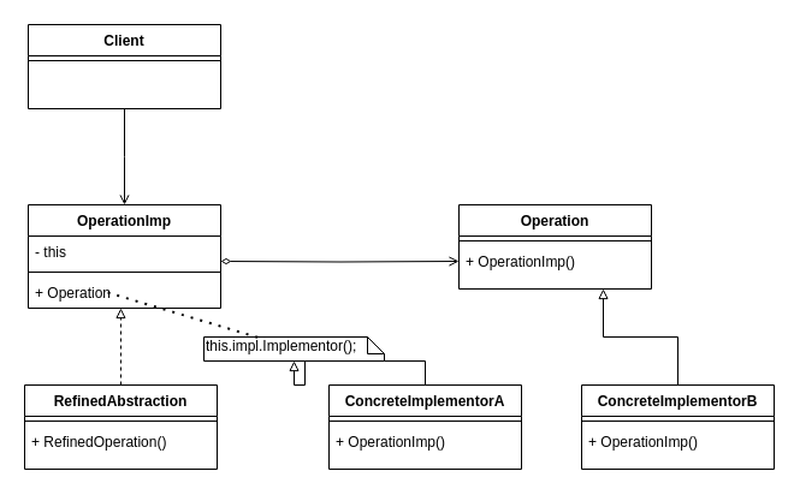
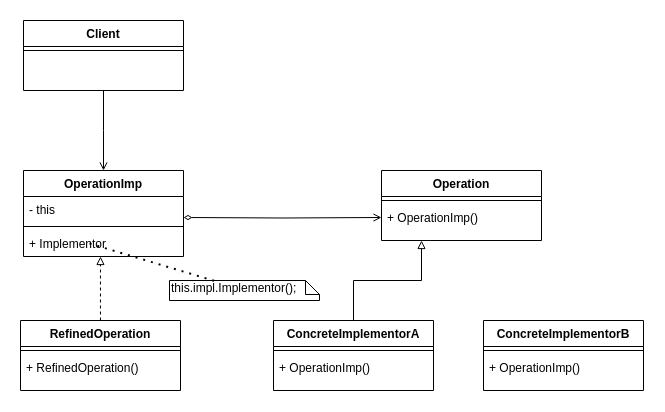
  <mxCell id="0" />
  <mxCell id="1" parent="0" />
  <mxCell id="2" style="edgeStyle=orthogonalEdgeStyle;rounded=0;orthogonalLoop=1;jettySize=auto;html=1;endArrow=block;endFill=0;entryX=0.481;entryY=1;entryDx=0;entryDy=0;entryPerimeter=0;dashed=1;" edge="1" parent="1" source="16" target="25"><mxGeometry relative="1" as="geometry"><mxPoint x="19" y="280" as="targetPoint" /></mxGeometry></mxCell>
- <mxCell id="3" style="edgeStyle=orthogonalEdgeStyle;rounded=0;orthogonalLoop=1;jettySize=auto;html=1;endArrow=block;endFill=0;" edge="1" parent="1" source="7" target="21"><mxGeometry relative="1" as="geometry" /></mxCell>
- <mxCell id="4" style="edgeStyle=orthogonalEdgeStyle;rounded=0;orthogonalLoop=1;jettySize=auto;html=1;entryX=0.75;entryY=1;entryDx=0;entryDy=0;endArrow=block;endFill=0;" edge="1" parent="1" source="10" target="13"><mxGeometry relative="1" as="geometry" /></mxCell>
+ <mxCell id="3" style="edgeStyle=orthogonalEdgeStyle;rounded=0;orthogonalLoop=1;jettySize=auto;html=1;entryX=0.25;entryY=1;entryDx=0;entryDy=0;endArrow=block;endFill=0;" edge="1" parent="1" source="7" target="13"><mxGeometry relative="1" as="geometry" /></mxCell>
  <mxCell id="5" style="edgeStyle=orthogonalEdgeStyle;rounded=0;orthogonalLoop=1;jettySize=auto;html=1;endArrow=open;endFill=0;startArrow=diamondThin;startFill=0;" edge="1" parent="1" target="15"><mxGeometry relative="1" as="geometry"><mxPoint x="183" y="217" as="sourcePoint" /></mxGeometry></mxCell>
  <mxCell id="6" style="edgeStyle=orthogonalEdgeStyle;rounded=0;orthogonalLoop=1;jettySize=auto;html=1;entryX=0.5;entryY=0;entryDx=0;entryDy=0;startArrow=none;startFill=0;endArrow=open;endFill=0;" edge="1" parent="1" source="19"><mxGeometry relative="1" as="geometry"><mxPoint x="103" y="170" as="targetPoint" /></mxGeometry></mxCell>
  <mxCell id="7" value="ConcreteImplementorA" style="swimlane;fontStyle=1;align=center;verticalAlign=top;childLayout=stackLayout;horizontal=1;startSize=26;horizontalStack=0;resizeParent=1;resizeLast=0;collapsible=1;marginBottom=0;rounded=0;shadow=0;strokeWidth=1;" vertex="1" parent="1" treatAsSingle="0"><mxGeometry x="273" y="320" width="160" height="70" as="geometry"><mxRectangle x="340" y="380" width="170" height="26" as="alternateBounds" /></mxGeometry></mxCell>
  <mxCell id="8" value="" style="line;html=1;strokeWidth=1;align=left;verticalAlign=middle;spacingTop=-1;spacingLeft=3;spacingRight=3;rotatable=0;labelPosition=right;points=[];portConstraint=eastwest;" vertex="1" parent="7"><mxGeometry y="26" width="160" height="8" as="geometry" /></mxCell>
  <mxCell id="9" value="+ OperationImp()" style="text;align=left;verticalAlign=top;spacingLeft=4;spacingRight=4;overflow=hidden;rotatable=0;points=[[0,0.5],[1,0.5]];portConstraint=eastwest;" vertex="1" parent="7"><mxGeometry y="34" width="160" height="26" as="geometry" /></mxCell>
  <mxCell id="10" value="ConcreteImplementorB" style="swimlane;fontStyle=1;align=center;verticalAlign=top;childLayout=stackLayout;horizontal=1;startSize=26;horizontalStack=0;resizeParent=1;resizeLast=0;collapsible=1;marginBottom=0;rounded=0;shadow=0;strokeWidth=1;" vertex="1" parent="1" treatAsSingle="0"><mxGeometry x="483" y="320" width="160" height="70" as="geometry"><mxRectangle x="340" y="380" width="170" height="26" as="alternateBounds" /></mxGeometry></mxCell>
  <mxCell id="11" value="" style="line;html=1;strokeWidth=1;align=left;verticalAlign=middle;spacingTop=-1;spacingLeft=3;spacingRight=3;rotatable=0;labelPosition=right;points=[];portConstraint=eastwest;" vertex="1" parent="10"><mxGeometry y="26" width="160" height="8" as="geometry" /></mxCell>
  <mxCell id="12" value="+ OperationImp()" style="text;align=left;verticalAlign=top;spacingLeft=4;spacingRight=4;overflow=hidden;rotatable=0;points=[[0,0.5],[1,0.5]];portConstraint=eastwest;" vertex="1" parent="10"><mxGeometry y="34" width="160" height="26" as="geometry" /></mxCell>
  <mxCell id="13" value="Operation" style="swimlane;fontStyle=1;align=center;verticalAlign=top;childLayout=stackLayout;horizontal=1;startSize=26;horizontalStack=0;resizeParent=1;resizeLast=0;collapsible=1;marginBottom=0;rounded=0;shadow=0;strokeWidth=1;" vertex="1" parent="1" treatAsSingle="0"><mxGeometry x="381" y="170" width="160" height="70" as="geometry"><mxRectangle x="340" y="380" width="170" height="26" as="alternateBounds" /></mxGeometry></mxCell>
  <mxCell id="14" value="" style="line;html=1;strokeWidth=1;align=left;verticalAlign=middle;spacingTop=-1;spacingLeft=3;spacingRight=3;rotatable=0;labelPosition=right;points=[];portConstraint=eastwest;" vertex="1" parent="13"><mxGeometry y="26" width="160" height="8" as="geometry" /></mxCell>
  <mxCell id="15" value="+ OperationImp()" style="text;align=left;verticalAlign=top;spacingLeft=4;spacingRight=4;overflow=hidden;rotatable=0;points=[[0,0.5],[1,0.5]];portConstraint=eastwest;" vertex="1" parent="13"><mxGeometry y="34" width="160" height="26" as="geometry" /></mxCell>
- <mxCell id="16" value="RefinedAbstraction" style="swimlane;fontStyle=1;align=center;verticalAlign=top;childLayout=stackLayout;horizontal=1;startSize=26;horizontalStack=0;resizeParent=1;resizeLast=0;collapsible=1;marginBottom=0;rounded=0;shadow=0;strokeWidth=1;" vertex="1" parent="1" treatAsSingle="0"><mxGeometry x="20" y="320" width="160" height="70" as="geometry"><mxRectangle x="340" y="380" width="170" height="26" as="alternateBounds" /></mxGeometry></mxCell>
+ <mxCell id="16" value="RefinedOperation" style="swimlane;fontStyle=1;align=center;verticalAlign=top;childLayout=stackLayout;horizontal=1;startSize=26;horizontalStack=0;resizeParent=1;resizeLast=0;collapsible=1;marginBottom=0;rounded=0;shadow=0;strokeWidth=1;" vertex="1" parent="1" treatAsSingle="0"><mxGeometry x="20" y="320" width="160" height="70" as="geometry"><mxRectangle x="340" y="380" width="170" height="26" as="alternateBounds" /></mxGeometry></mxCell>
  <mxCell id="17" value="" style="line;html=1;strokeWidth=1;align=left;verticalAlign=middle;spacingTop=-1;spacingLeft=3;spacingRight=3;rotatable=0;labelPosition=right;points=[];portConstraint=eastwest;" vertex="1" parent="16"><mxGeometry y="26" width="160" height="8" as="geometry" /></mxCell>
  <mxCell id="18" value="+ RefinedOperation()" style="text;strokeColor=none;fillColor=none;align=left;verticalAlign=top;spacingLeft=4;spacingRight=4;overflow=hidden;rotatable=0;points=[[0,0.5],[1,0.5]];portConstraint=eastwest;" vertex="1" parent="16"><mxGeometry y="34" width="160" height="26" as="geometry" /></mxCell>
  <mxCell id="19" value="Client" style="swimlane;fontStyle=1;align=center;verticalAlign=top;childLayout=stackLayout;horizontal=1;startSize=26;horizontalStack=0;resizeParent=1;resizeLast=0;collapsible=1;marginBottom=0;rounded=0;shadow=0;strokeWidth=1;" vertex="1" parent="1" treatAsSingle="0"><mxGeometry x="23" y="20" width="160" height="70" as="geometry"><mxRectangle x="340" y="380" width="170" height="26" as="alternateBounds" /></mxGeometry></mxCell>
  <mxCell id="20" value="" style="line;html=1;strokeWidth=1;align=left;verticalAlign=middle;spacingTop=-1;spacingLeft=3;spacingRight=3;rotatable=0;labelPosition=right;points=[];portConstraint=eastwest;" vertex="1" parent="19"><mxGeometry y="26" width="160" height="8" as="geometry" /></mxCell>
  <mxCell id="21" value="this.impl.Implementor();" style="shape=note;whiteSpace=wrap;html=1;size=14;verticalAlign=top;align=left;spacingTop=-6;" vertex="1" parent="1"><mxGeometry x="169" y="280" width="150" height="20" as="geometry" /></mxCell>
  <mxCell id="22" value="OperationImp" style="swimlane;fontStyle=1;align=center;verticalAlign=top;childLayout=stackLayout;horizontal=1;startSize=26;horizontalStack=0;resizeParent=1;resizeParentMax=0;resizeLast=0;collapsible=1;marginBottom=0;" vertex="1" parent="1" treatAsSingle="0"><mxGeometry x="23" y="170" width="160" height="86" as="geometry" /></mxCell>
  <mxCell id="23" value="- this" style="text;strokeColor=none;fillColor=none;align=left;verticalAlign=top;spacingLeft=4;spacingRight=4;overflow=hidden;rotatable=0;points=[[0,0.5],[1,0.5]];portConstraint=eastwest;" vertex="1" parent="22"><mxGeometry y="26" width="160" height="26" as="geometry" /></mxCell>
  <mxCell id="24" value="" style="line;strokeWidth=1;fillColor=none;align=left;verticalAlign=middle;spacingTop=-1;spacingLeft=3;spacingRight=3;rotatable=0;labelPosition=right;points=[];portConstraint=eastwest;" vertex="1" parent="22"><mxGeometry y="52" width="160" height="8" as="geometry" /></mxCell>
- <mxCell id="25" value="+ Operation" style="text;strokeColor=none;fillColor=none;align=left;verticalAlign=top;spacingLeft=4;spacingRight=4;overflow=hidden;rotatable=0;points=[[0,0.5],[1,0.5]];portConstraint=eastwest;" vertex="1" parent="22"><mxGeometry y="60" width="160" height="26" as="geometry" /></mxCell>
+ <mxCell id="25" value="+ Implementor" style="text;strokeColor=none;fillColor=none;align=left;verticalAlign=top;spacingLeft=4;spacingRight=4;overflow=hidden;rotatable=0;points=[[0,0.5],[1,0.5]];portConstraint=eastwest;" vertex="1" parent="22"><mxGeometry y="60" width="160" height="26" as="geometry" /></mxCell>
  <mxCell id="26" value="" style="endArrow=none;dashed=1;html=1;dashPattern=1 3;strokeWidth=2;entryX=0.314;entryY=0.05;entryDx=0;entryDy=0;entryPerimeter=0;exitX=0.413;exitY=0.5;exitDx=0;exitDy=0;exitPerimeter=0;" edge="1" parent="1" source="25" target="21"><mxGeometry width="50" height="50" relative="1" as="geometry"><mxPoint x="229" y="150" as="sourcePoint" /><mxPoint x="289" y="140" as="targetPoint" /></mxGeometry></mxCell>
